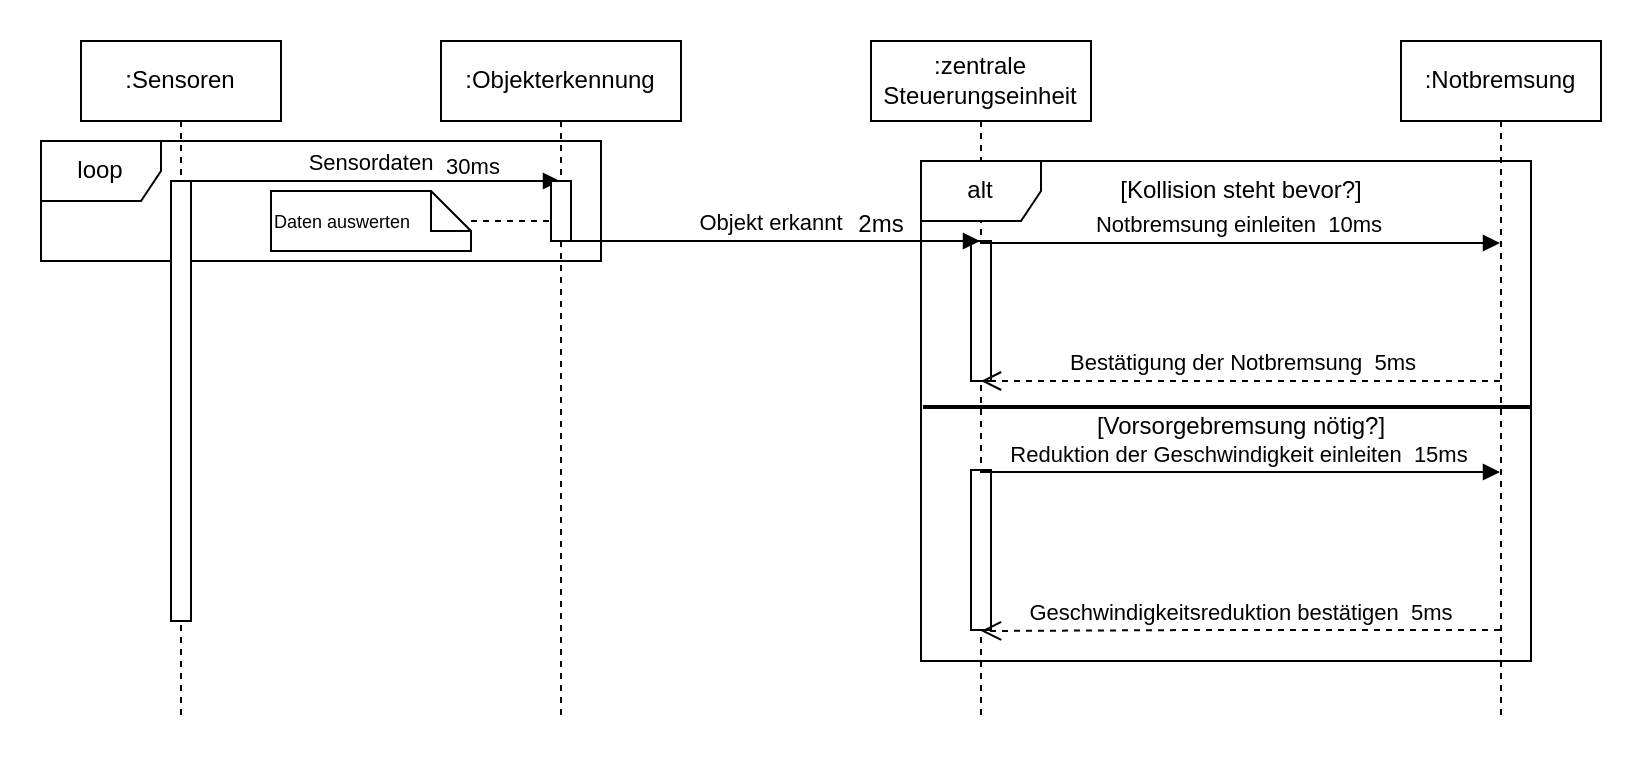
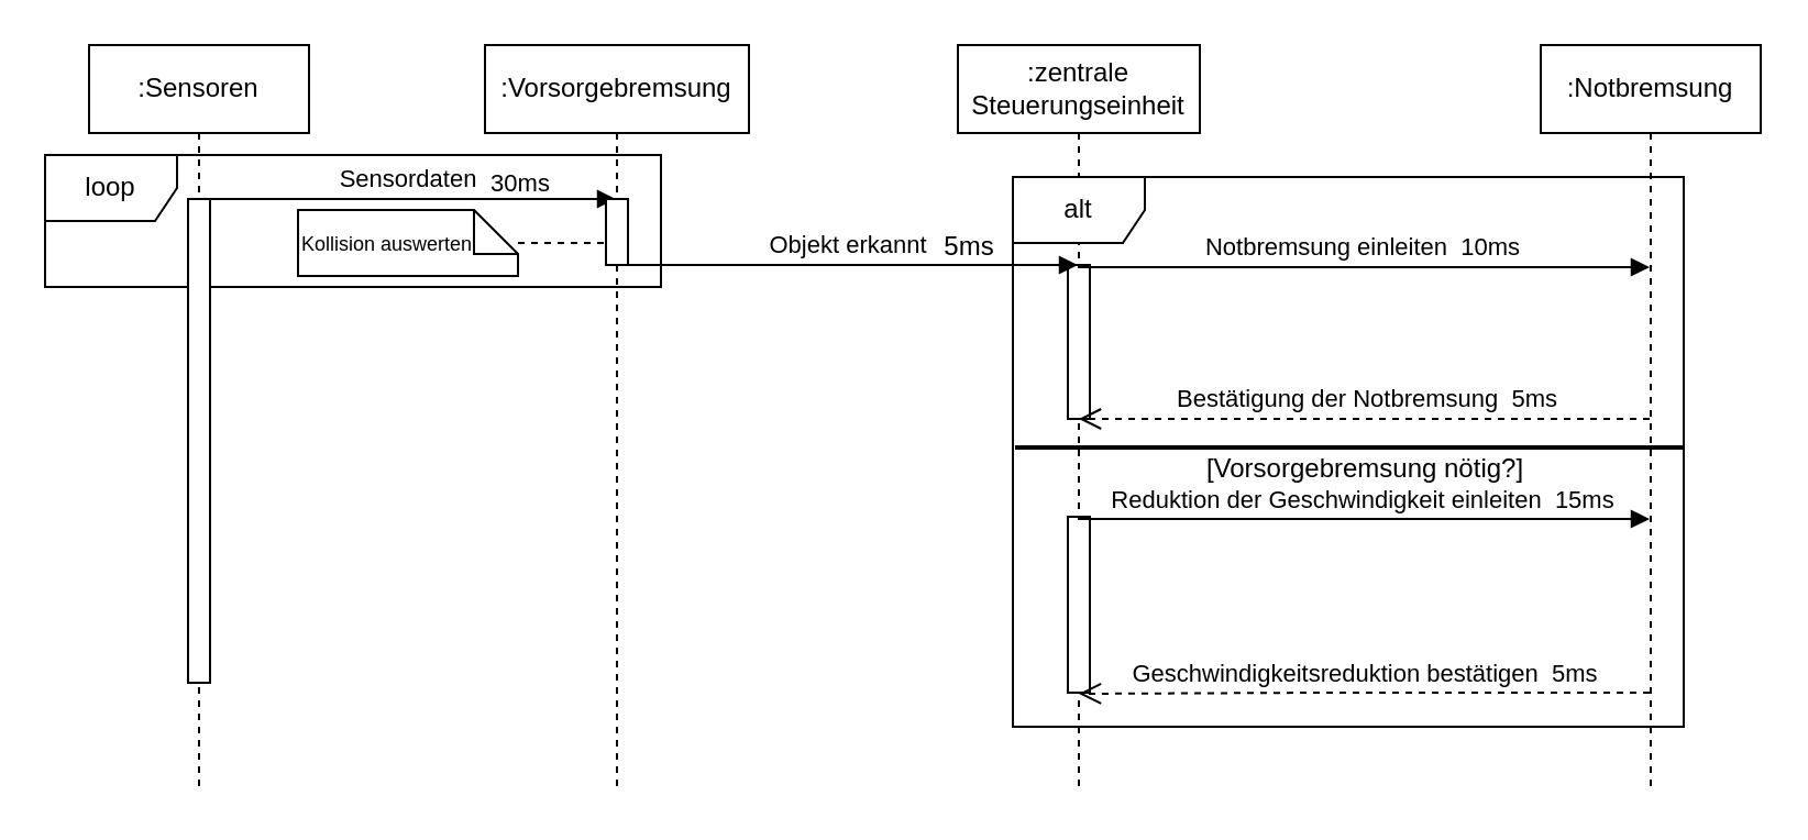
  <mxCell id="0" />
  <mxCell id="1" parent="0" />
  <mxCell id="2" value="loop" style="shape=umlFrame;whiteSpace=wrap;html=1;pointerEvents=0;" vertex="1" parent="1"><mxGeometry x="20" y="70" width="280" height="60" as="geometry" /></mxCell>
  <mxCell id="3" value=":Sensoren" style="shape=umlLifeline;perimeter=lifelinePerimeter;whiteSpace=wrap;html=1;container=1;dropTarget=0;collapsible=0;recursiveResize=0;outlineConnect=0;portConstraint=eastwest;newEdgeStyle={&quot;curved&quot;:0,&quot;rounded&quot;:0};" vertex="1" parent="1"><mxGeometry x="40" y="20" width="100" height="340" as="geometry" /></mxCell>
  <mxCell id="4" value="" style="html=1;points=[[0,0,0,0,5],[0,1,0,0,-5],[1,0,0,0,5],[1,1,0,0,-5]];perimeter=orthogonalPerimeter;outlineConnect=0;targetShapes=umlLifeline;portConstraint=eastwest;newEdgeStyle={&quot;curved&quot;:0,&quot;rounded&quot;:0};" vertex="1" parent="3"><mxGeometry x="45" y="70" width="10" height="220" as="geometry" /></mxCell>
  <mxCell id="5" value=":zentrale Steuerungseinheit" style="shape=umlLifeline;perimeter=lifelinePerimeter;whiteSpace=wrap;html=1;container=1;dropTarget=0;collapsible=0;recursiveResize=0;outlineConnect=0;portConstraint=eastwest;newEdgeStyle={&quot;curved&quot;:0,&quot;rounded&quot;:0};" vertex="1" parent="1"><mxGeometry x="435" y="20" width="110" height="340" as="geometry" /></mxCell>
  <mxCell id="6" value="" style="html=1;points=[[0,0,0,0,5],[0,1,0,0,-5],[1,0,0,0,5],[1,1,0,0,-5]];perimeter=orthogonalPerimeter;outlineConnect=0;targetShapes=umlLifeline;portConstraint=eastwest;newEdgeStyle={&quot;curved&quot;:0,&quot;rounded&quot;:0};" vertex="1" parent="5"><mxGeometry x="50" y="100" width="10" height="70" as="geometry" /></mxCell>
  <mxCell id="7" value=":Notbremsung" style="shape=umlLifeline;perimeter=lifelinePerimeter;whiteSpace=wrap;html=1;container=1;dropTarget=0;collapsible=0;recursiveResize=0;outlineConnect=0;portConstraint=eastwest;newEdgeStyle={&quot;curved&quot;:0,&quot;rounded&quot;:0};" vertex="1" parent="1"><mxGeometry x="700" y="20" width="100" height="340" as="geometry" /></mxCell>
- <mxCell id="8" value=":Objekterkennung" style="shape=umlLifeline;perimeter=lifelinePerimeter;whiteSpace=wrap;html=1;container=1;dropTarget=0;collapsible=0;recursiveResize=0;outlineConnect=0;portConstraint=eastwest;newEdgeStyle={&quot;curved&quot;:0,&quot;rounded&quot;:0};" vertex="1" parent="1"><mxGeometry x="220" y="20" width="120" height="340" as="geometry" /></mxCell>
+ <mxCell id="8" value=":Vorsorgebremsung" style="shape=umlLifeline;perimeter=lifelinePerimeter;whiteSpace=wrap;html=1;container=1;dropTarget=0;collapsible=0;recursiveResize=0;outlineConnect=0;portConstraint=eastwest;newEdgeStyle={&quot;curved&quot;:0,&quot;rounded&quot;:0};" vertex="1" parent="1"><mxGeometry x="220" y="20" width="120" height="340" as="geometry" /></mxCell>
  <mxCell id="9" value="Sensordaten" style="html=1;verticalAlign=bottom;endArrow=block;curved=0;rounded=0;edgeStyle=orthogonalEdgeStyle;" edge="1" parent="1" target="8"><mxGeometry width="80" relative="1" as="geometry"><mxPoint x="90" y="90" as="sourcePoint" /><mxPoint x="170" y="90" as="targetPoint" /><Array as="points"><mxPoint x="220" y="90" /><mxPoint x="220" y="90" /></Array></mxGeometry></mxCell>
  <mxCell id="10" value="30ms" style="edgeLabel;html=1;align=center;verticalAlign=middle;resizable=0;points=[];" vertex="1" connectable="0" parent="9"><mxGeometry x="0.524" y="2" relative="1" as="geometry"><mxPoint x="1" y="-6" as="offset" /></mxGeometry></mxCell>
  <mxCell id="11" value="" style="html=1;points=[[0,0,0,0,5],[0,1,0,0,-5],[1,0,0,0,5],[1,1,0,0,-5]];perimeter=orthogonalPerimeter;outlineConnect=0;targetShapes=umlLifeline;portConstraint=eastwest;newEdgeStyle={&quot;curved&quot;:0,&quot;rounded&quot;:0};" vertex="1" parent="1"><mxGeometry x="275" y="90" width="10" height="30" as="geometry" /></mxCell>
  <mxCell id="12" style="edgeStyle=orthogonalEdgeStyle;rounded=0;orthogonalLoop=1;jettySize=auto;html=1;dashed=1;endArrow=none;endFill=0;" edge="1" parent="1" source="13" target="11"><mxGeometry relative="1" as="geometry"><Array as="points"><mxPoint x="260" y="110" /><mxPoint x="260" y="110" /></Array></mxGeometry></mxCell>
- <mxCell id="13" value="&lt;font style=&quot;font-size: 9px;&quot;&gt;Daten auswerten&lt;/font&gt;" style="shape=note;size=20;whiteSpace=wrap;html=1;align=left;" vertex="1" parent="1"><mxGeometry x="135" y="95" width="100" height="30" as="geometry" /></mxCell>
+ <mxCell id="13" value="&lt;font style=&quot;font-size: 9px;&quot;&gt;Kollision auswerten&lt;/font&gt;" style="shape=note;size=20;whiteSpace=wrap;html=1;align=left;" vertex="1" parent="1"><mxGeometry x="135" y="95" width="100" height="30" as="geometry" /></mxCell>
  <mxCell id="14" value="Objekt erkannt" style="html=1;verticalAlign=bottom;endArrow=block;curved=0;rounded=0;edgeStyle=orthogonalEdgeStyle;" edge="1" parent="1" target="5"><mxGeometry width="80" relative="1" as="geometry"><mxPoint x="280" y="120" as="sourcePoint" /><mxPoint x="360" y="120" as="targetPoint" /><Array as="points"><mxPoint x="430" y="120" /><mxPoint x="430" y="120" /></Array></mxGeometry></mxCell>
- <mxCell id="15" value="2ms" style="text;html=1;align=center;verticalAlign=middle;resizable=0;points=[];autosize=1;strokeColor=none;fillColor=none;" vertex="1" parent="1"><mxGeometry x="415" y="97" width="50" height="30" as="geometry" /></mxCell>
+ <mxCell id="15" value="5ms" style="text;html=1;align=center;verticalAlign=middle;resizable=0;points=[];autosize=1;strokeColor=none;fillColor=none;" vertex="1" parent="1"><mxGeometry x="415" y="97" width="50" height="30" as="geometry" /></mxCell>
  <mxCell id="16" value="alt" style="shape=umlFrame;whiteSpace=wrap;html=1;pointerEvents=0;" vertex="1" parent="1"><mxGeometry x="460" y="80" width="305" height="250" as="geometry" /></mxCell>
  <mxCell id="17" value="" style="html=1;points=[[0,0,0,0,5],[0,1,0,0,-5],[1,0,0,0,5],[1,1,0,0,-5]];perimeter=orthogonalPerimeter;outlineConnect=0;targetShapes=umlLifeline;portConstraint=eastwest;newEdgeStyle={&quot;curved&quot;:0,&quot;rounded&quot;:0};" vertex="1" parent="1"><mxGeometry x="485" y="234.5" width="10" height="80" as="geometry" /></mxCell>
  <mxCell id="18" value="Notbremsung einleiten&amp;nbsp; 10ms" style="html=1;verticalAlign=bottom;endArrow=block;curved=0;rounded=0;edgeStyle=orthogonalEdgeStyle;" edge="1" parent="1" target="7"><mxGeometry width="80" relative="1" as="geometry"><mxPoint x="490" y="120" as="sourcePoint" /><mxPoint x="570" y="120" as="targetPoint" /><Array as="points"><mxPoint x="490" y="121" /></Array></mxGeometry></mxCell>
  <mxCell id="19" value="Geschwindigkeitsreduktion bestätigen&amp;nbsp; 5ms" style="html=1;verticalAlign=bottom;endArrow=open;dashed=1;endSize=8;curved=0;rounded=0;edgeStyle=orthogonalEdgeStyle;" edge="1" parent="1" target="17"><mxGeometry relative="1" as="geometry"><mxPoint x="749.5" y="314.508" as="sourcePoint" /><mxPoint x="500" y="314.5" as="targetPoint" /><Array as="points"><mxPoint x="601" y="315" /><mxPoint x="520" y="315" /><mxPoint x="490" y="315" /></Array></mxGeometry></mxCell>
  <mxCell id="20" value="" style="line;strokeWidth=2;html=1;" vertex="1" parent="1"><mxGeometry x="461" y="198" width="304" height="10" as="geometry" /></mxCell>
  <mxCell id="21" value="Bestätigung der Notbremsung&amp;nbsp; 5ms" style="html=1;verticalAlign=bottom;endArrow=open;dashed=1;endSize=8;curved=0;rounded=0;edgeStyle=orthogonalEdgeStyle;" edge="1" parent="1" source="7"><mxGeometry x="-0.006" relative="1" as="geometry"><mxPoint x="570" y="190" as="sourcePoint" /><mxPoint x="490" y="190" as="targetPoint" /><Array as="points"><mxPoint x="540" y="190" /><mxPoint x="540" y="190" /></Array><mxPoint as="offset" /></mxGeometry></mxCell>
  <mxCell id="22" value="Reduktion der Geschwindigkeit einleiten&amp;nbsp; 15ms" style="html=1;verticalAlign=bottom;endArrow=block;curved=0;rounded=0;edgeStyle=orthogonalEdgeStyle;" edge="1" parent="1"><mxGeometry width="80" relative="1" as="geometry"><mxPoint x="490" y="234.5" as="sourcePoint" /><mxPoint x="749.5" y="235.5" as="targetPoint" /><Array as="points"><mxPoint x="490" y="235.5" /></Array></mxGeometry></mxCell>
- <mxCell id="23" value="[Kollision steht bevor?]" style="text;html=1;align=center;verticalAlign=middle;resizable=0;points=[];autosize=1;strokeColor=none;fillColor=none;" vertex="1" parent="1"><mxGeometry x="550" y="80" width="140" height="30" as="geometry" /></mxCell>
  <mxCell id="24" value="[Vorsorgebremsung nötig?]" style="text;html=1;align=center;verticalAlign=middle;resizable=0;points=[];autosize=1;strokeColor=none;fillColor=none;" vertex="1" parent="1"><mxGeometry x="535" y="198" width="170" height="30" as="geometry" /></mxCell>
